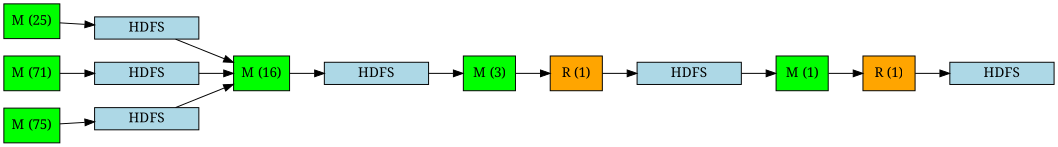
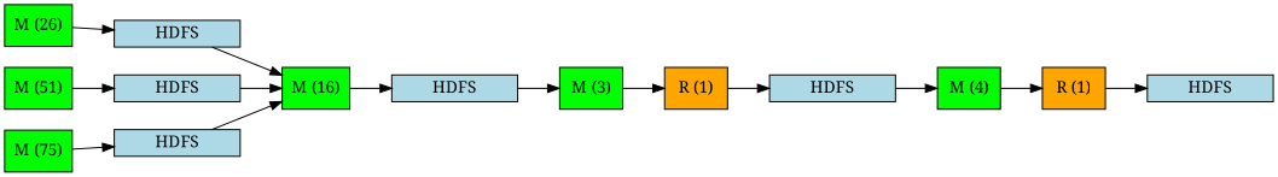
  digraph {
    fontname="Noto Serif"
    rankdir=LR
    node [fillcolor=green fontname="Noto Serif" shape=box style=filled]
    edge [fontname="Noto Serif"]
-   n1 [label="M (25)"]
+   n1 [label="M (26)"]
    n2 [fillcolor=lightblue height=0.25 label=HDFS width=1.5]
    n3 [label="M (16)"]
    n4 [fillcolor=lightblue height=0.25 label=HDFS width=1.5]
-   n5 [label="M (71)"]
+   n5 [label="M (51)"]
    n6 [fillcolor=lightblue height=0.25 label=HDFS width=1.5]
    n7 [label="M (75)"]
    n8 [fillcolor=lightblue height=0.25 label=HDFS width=1.5]
    n9 [label="M (3)"]
    n10 [fillcolor=orange label="R (1)"]
    n11 [fillcolor=lightblue height=0.25 label=HDFS width=1.5]
-   n12 [label="M (1)"]
+   n12 [label="M (4)"]
    n13 [fillcolor=orange label="R (1)"]
    n14 [fillcolor=lightblue height=0.25 label=HDFS width=1.5]
    n1 -> n2
    n2 -> n3
    n3 -> n4
    n4 -> n9
    n5 -> n6
    n6 -> n3
    n7 -> n8
    n8 -> n3
    n9 -> n10
    n10 -> n11
    n11 -> n12
    n12 -> n13
    n13 -> n14
  }
